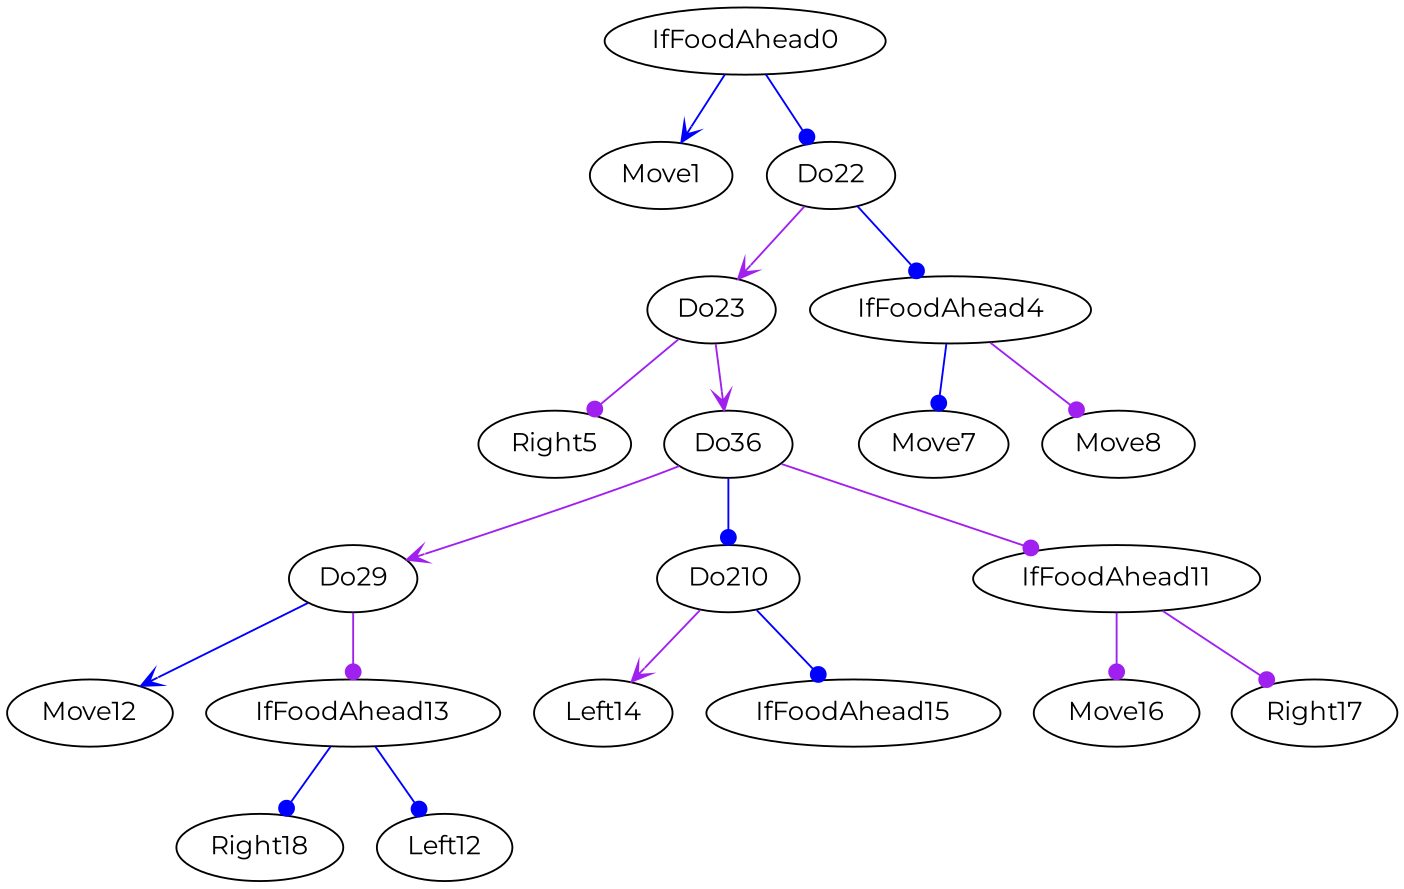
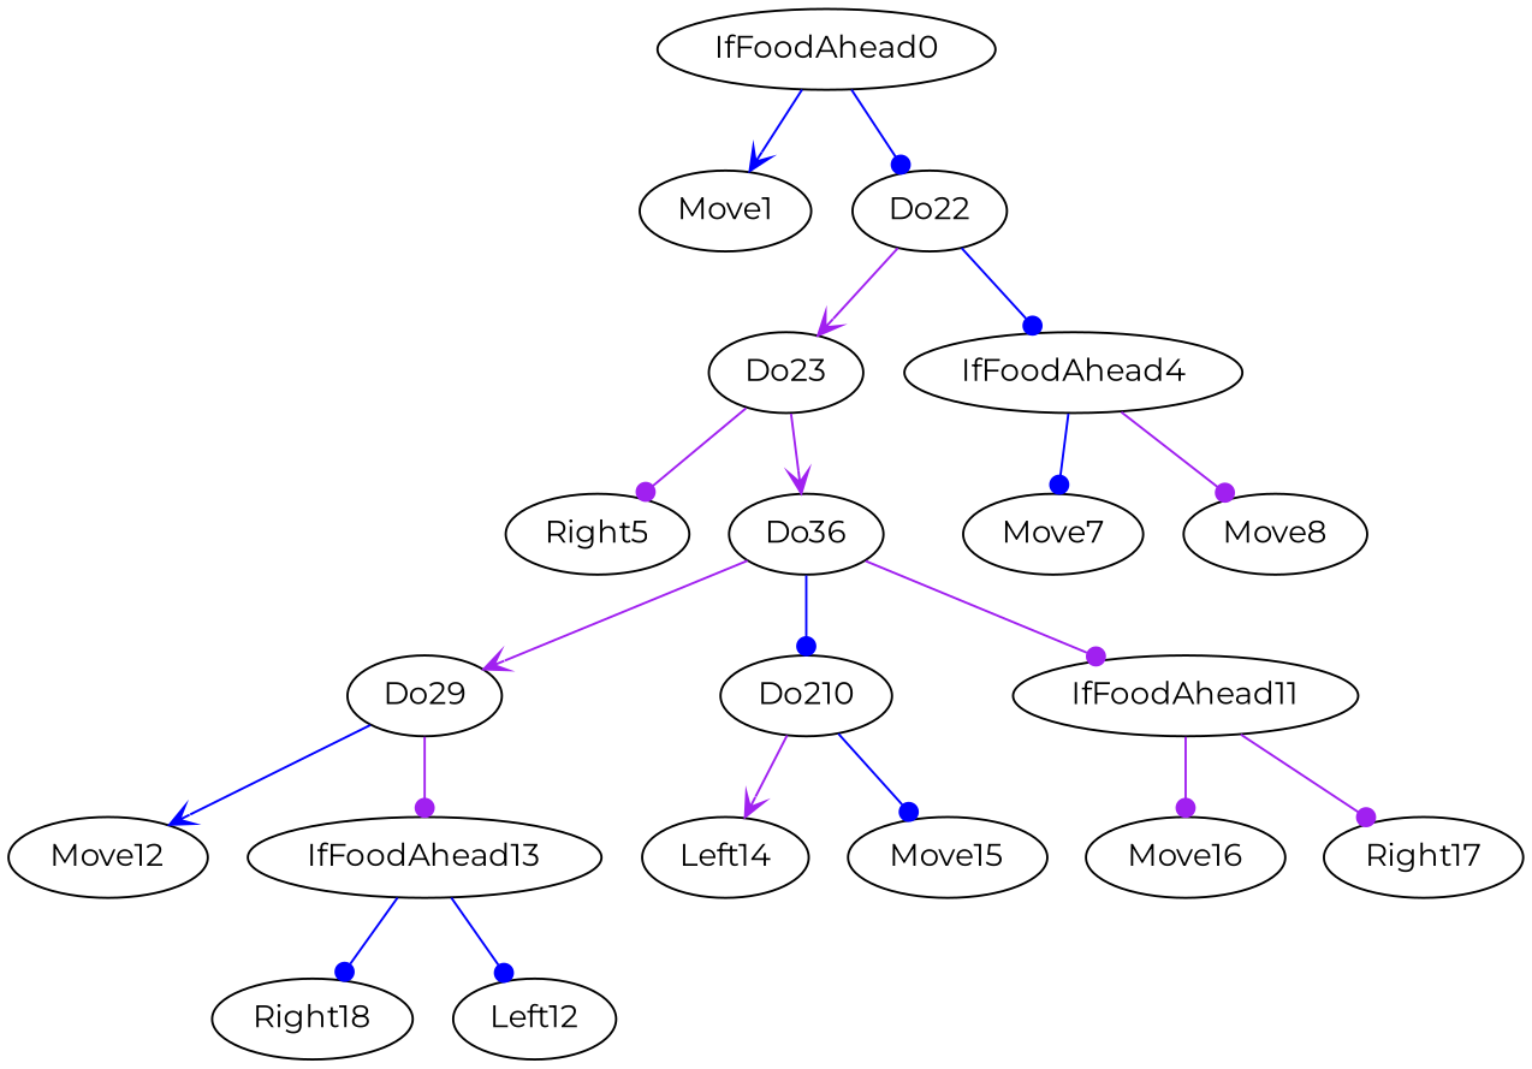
  digraph {
    fontname=Montserrat
    node [fontname=Montserrat]
    edge [arrowhead=dot color=purple fontname=Montserrat]
    IfFoodAhead0
    Move1
    Do22
    Do23
    IfFoodAhead4
    Right5
    Do36
    Move7
    Move8
    Do29
    Do210
    IfFoodAhead11
    Move12
    IfFoodAhead13
    Left14
-   Move15 [label=IfFoodAhead15]
+   Move15
    Move16
    Right17
    Right18
    n20 [label=Left12]
    IfFoodAhead0 -> Move1 [arrowhead=vee color=blue]
    IfFoodAhead0 -> Do22 [color=blue]
    Do22 -> Do23 [arrowhead=vee]
    Do22 -> IfFoodAhead4 [color=blue]
    Do23 -> Right5
    Do23 -> Do36 [arrowhead=vee]
    IfFoodAhead4 -> Move7 [color=blue]
    IfFoodAhead4 -> Move8
    Do36 -> Do29 [arrowhead=vee]
    Do36 -> Do210 [color=blue]
    Do36 -> IfFoodAhead11
    Do29 -> Move12 [arrowhead=vee color=blue]
    Do29 -> IfFoodAhead13
    Do210 -> Left14 [arrowhead=vee]
    Do210 -> Move15 [color=blue]
    IfFoodAhead11 -> Move16
    IfFoodAhead11 -> Right17
    IfFoodAhead13 -> Right18 [color=blue]
    IfFoodAhead13 -> n20 [color=blue]
  }
